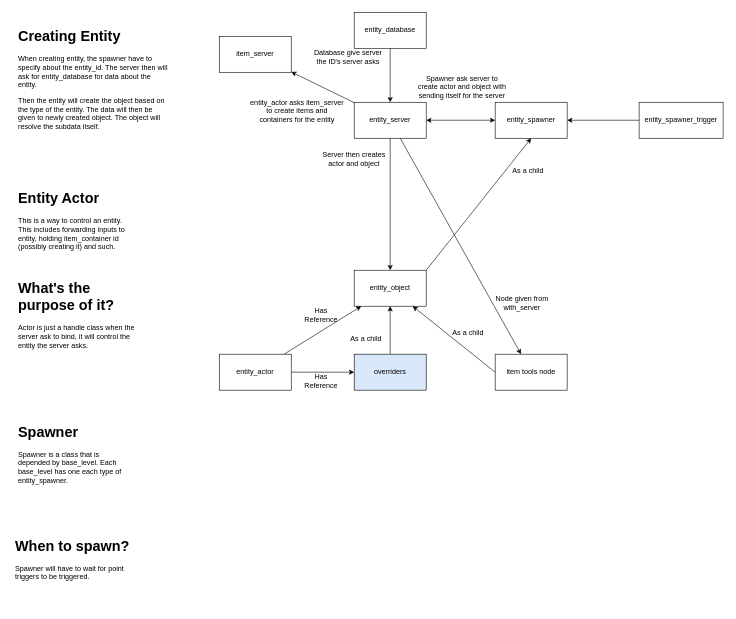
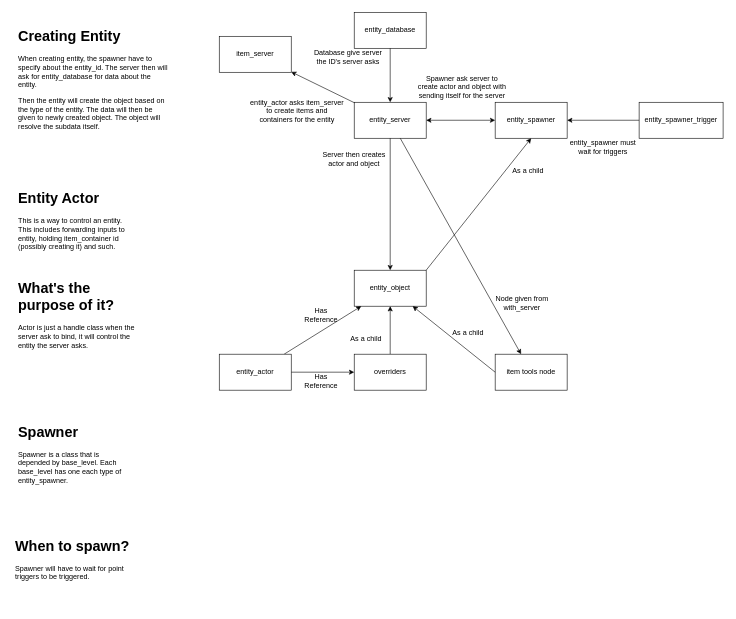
  <mxCell id="0" />
  <mxCell id="1" parent="0" />
  <mxCell id="2" value="&lt;h1&gt;Entity Actor&lt;/h1&gt;&lt;div&gt;This is a way to control an entity. This includes forwarding inputs to entity, holding item_container id (possibly creating it) and such.&lt;/div&gt;" style="text;html=1;strokeColor=none;fillColor=none;spacing=5;spacingTop=-20;whiteSpace=wrap;overflow=hidden;rounded=0;" parent="1" vertex="1"><mxGeometry x="25" y="310" width="190" height="120" as="geometry" /></mxCell>
  <mxCell id="3" value="entity_server" style="rounded=0;whiteSpace=wrap;html=1;" parent="1" vertex="1"><mxGeometry x="590" y="170" width="120" height="60" as="geometry" /></mxCell>
  <mxCell id="4" value="" style="endArrow=classic;html=1;exitX=0.5;exitY=1;exitDx=0;exitDy=0;entryX=0.5;entryY=0;entryDx=0;entryDy=0;" parent="1" source="3" target="5" edge="1"><mxGeometry width="50" height="50" relative="1" as="geometry"><mxPoint x="395" y="330" as="sourcePoint" /><mxPoint x="495" y="320" as="targetPoint" /></mxGeometry></mxCell>
  <mxCell id="5" value="entity_object" style="rounded=0;whiteSpace=wrap;html=1;" parent="1" vertex="1"><mxGeometry x="590" y="450" width="120" height="60" as="geometry" /></mxCell>
  <mxCell id="6" style="edgeStyle=none;html=1;" parent="1" source="8" target="30" edge="1"><mxGeometry relative="1" as="geometry" /></mxCell>
  <mxCell id="7" style="edgeStyle=none;html=1;" parent="1" source="8" target="5" edge="1"><mxGeometry relative="1" as="geometry" /></mxCell>
  <mxCell id="8" value="entity_actor" style="rounded=0;whiteSpace=wrap;html=1;" parent="1" vertex="1"><mxGeometry x="365" y="590" width="120" height="60" as="geometry" /></mxCell>
  <mxCell id="9" value="entity_spawner" style="rounded=0;whiteSpace=wrap;html=1;" parent="1" vertex="1"><mxGeometry x="825" y="170" width="120" height="60" as="geometry" /></mxCell>
  <mxCell id="10" value="&lt;h1&gt;What's the purpose of it?&lt;/h1&gt;&lt;div&gt;Actor is just a handle class when the server ask to bind, it will control the entity the server asks.&lt;/div&gt;" style="text;html=1;strokeColor=none;fillColor=none;spacing=5;spacingTop=-20;whiteSpace=wrap;overflow=hidden;rounded=0;" parent="1" vertex="1"><mxGeometry x="25" y="460" width="220" height="170" as="geometry" /></mxCell>
  <mxCell id="11" value="entity_database" style="rounded=0;whiteSpace=wrap;html=1;" parent="1" vertex="1"><mxGeometry x="590" y="20" width="120" height="60" as="geometry" /></mxCell>
  <mxCell id="12" value="" style="endArrow=classic;html=1;startArrow=classic;startFill=1;" parent="1" source="9" target="3" edge="1"><mxGeometry width="50" height="50" relative="1" as="geometry"><mxPoint x="395" y="330" as="sourcePoint" /><mxPoint x="445" y="280" as="targetPoint" /></mxGeometry></mxCell>
  <mxCell id="13" value="Spawner ask server to create actor and object with sending itself for the server" style="text;html=1;strokeColor=none;fillColor=none;align=center;verticalAlign=middle;whiteSpace=wrap;rounded=0;" parent="1" vertex="1"><mxGeometry x="695" y="130" width="150" height="30" as="geometry" /></mxCell>
  <mxCell id="14" value="" style="endArrow=classic;html=1;exitX=0.5;exitY=1;exitDx=0;exitDy=0;entryX=0.5;entryY=0;entryDx=0;entryDy=0;" parent="1" source="11" target="3" edge="1"><mxGeometry width="50" height="50" relative="1" as="geometry"><mxPoint x="425" y="200" as="sourcePoint" /><mxPoint x="435" y="320" as="targetPoint" /></mxGeometry></mxCell>
  <mxCell id="15" value="" style="endArrow=classic;html=1;exitX=1;exitY=0;exitDx=0;exitDy=0;entryX=0.5;entryY=1;entryDx=0;entryDy=0;" parent="1" source="5" target="9" edge="1"><mxGeometry width="50" height="50" relative="1" as="geometry"><mxPoint x="675" y="490" as="sourcePoint" /><mxPoint x="725" y="440" as="targetPoint" /></mxGeometry></mxCell>
  <mxCell id="16" value="Server then creates actor and object" style="text;html=1;strokeColor=none;fillColor=none;align=center;verticalAlign=middle;whiteSpace=wrap;rounded=0;" parent="1" vertex="1"><mxGeometry x="525" y="250" width="130" height="30" as="geometry" /></mxCell>
  <mxCell id="17" value="Database give server the ID's server asks" style="text;html=1;strokeColor=none;fillColor=none;align=center;verticalAlign=middle;whiteSpace=wrap;rounded=0;" parent="1" vertex="1"><mxGeometry x="515" y="80" width="130" height="30" as="geometry" /></mxCell>
  <mxCell id="18" value="As a child" style="text;html=1;strokeColor=none;fillColor=none;align=center;verticalAlign=middle;whiteSpace=wrap;rounded=0;" parent="1" vertex="1"><mxGeometry x="575" y="550" width="70" height="30" as="geometry" /></mxCell>
  <mxCell id="19" value="As a child" style="text;html=1;strokeColor=none;fillColor=none;align=center;verticalAlign=middle;whiteSpace=wrap;rounded=0;" parent="1" vertex="1"><mxGeometry x="845" y="270" width="70" height="30" as="geometry" /></mxCell>
  <mxCell id="20" value="item_server" style="rounded=0;whiteSpace=wrap;html=1;" parent="1" vertex="1"><mxGeometry x="365" y="60" width="120" height="60" as="geometry" /></mxCell>
  <mxCell id="21" value="entity_actor asks item_server to create items and containers for the entity" style="text;html=1;strokeColor=none;fillColor=none;align=center;verticalAlign=middle;whiteSpace=wrap;rounded=0;" parent="1" vertex="1"><mxGeometry x="415" y="170" width="160" height="30" as="geometry" /></mxCell>
  <mxCell id="22" value="" style="endArrow=classic;html=1;" parent="1" source="3" target="20" edge="1"><mxGeometry width="50" height="50" relative="1" as="geometry"><mxPoint x="435" y="380" as="sourcePoint" /><mxPoint x="485" y="330" as="targetPoint" /></mxGeometry></mxCell>
  <mxCell id="23" value="&lt;h1&gt;Creating Entity&lt;/h1&gt;&lt;p&gt;When creating entity, the spawner have to specify about the entity_id. The server then will ask for entity_database for data about the entity.&lt;/p&gt;&lt;p&gt;Then the entity will create the object based on the type of the entity. The data will then be given to newly created object. The object will resolve the subdata itself.&lt;/p&gt;" style="text;html=1;strokeColor=none;fillColor=none;spacing=5;spacingTop=-20;whiteSpace=wrap;overflow=hidden;rounded=0;" parent="1" vertex="1"><mxGeometry x="25" y="40" width="260" height="180" as="geometry" /></mxCell>
  <mxCell id="24" value="&lt;h1&gt;Spawner&lt;/h1&gt;&lt;p&gt;Spawner is a class that is depended by base_level. Each base_level has one each type of entity_spawner.&lt;/p&gt;" style="text;html=1;strokeColor=none;fillColor=none;spacing=5;spacingTop=-20;whiteSpace=wrap;overflow=hidden;rounded=0;" parent="1" vertex="1"><mxGeometry x="25" y="700" width="190" height="120" as="geometry" /></mxCell>
  <mxCell id="25" value="entity_spawner_trigger" style="rounded=0;whiteSpace=wrap;html=1;" parent="1" vertex="1"><mxGeometry x="1065" y="170" width="140" height="60" as="geometry" /></mxCell>
  <mxCell id="26" value="" style="endArrow=classic;html=1;exitX=0;exitY=0.5;exitDx=0;exitDy=0;entryX=1;entryY=0.5;entryDx=0;entryDy=0;" parent="1" source="25" target="9" edge="1"><mxGeometry width="50" height="50" relative="1" as="geometry"><mxPoint x="905" y="220" as="sourcePoint" /><mxPoint x="955" y="170" as="targetPoint" /></mxGeometry></mxCell>
+ <mxCell id="27" value="entity_spawner must wait for triggers" style="text;html=1;strokeColor=none;fillColor=none;align=center;verticalAlign=middle;whiteSpace=wrap;rounded=0;" parent="1" vertex="1"><mxGeometry x="945" y="230" width="120" height="30" as="geometry" /></mxCell>
  <mxCell id="28" value="&lt;h1&gt;When to spawn?&lt;/h1&gt;&lt;p&gt;Spawner will have to wait for point triggers to be triggered.&lt;/p&gt;" style="text;html=1;strokeColor=none;fillColor=none;spacing=5;spacingTop=-20;whiteSpace=wrap;overflow=hidden;rounded=0;" parent="1" vertex="1"><mxGeometry x="20" y="890" width="200" height="120" as="geometry" /></mxCell>
  <mxCell id="29" style="edgeStyle=none;html=1;" parent="1" source="30" target="5" edge="1"><mxGeometry relative="1" as="geometry" /></mxCell>
- <mxCell id="30" value="overriders" style="rounded=0;whiteSpace=wrap;html=1;fillColor=#dae8fc;" parent="1" vertex="1"><mxGeometry x="590" y="590" width="120" height="60" as="geometry" /></mxCell>
+ <mxCell id="30" value="overriders" style="rounded=0;whiteSpace=wrap;html=1;" parent="1" vertex="1"><mxGeometry x="590" y="590" width="120" height="60" as="geometry" /></mxCell>
  <mxCell id="31" value="Has Reference" style="text;html=1;strokeColor=none;fillColor=none;align=center;verticalAlign=middle;whiteSpace=wrap;rounded=0;" parent="1" vertex="1"><mxGeometry x="505" y="510" width="60" height="30" as="geometry" /></mxCell>
  <mxCell id="32" value="Has Reference" style="text;html=1;strokeColor=none;fillColor=none;align=center;verticalAlign=middle;whiteSpace=wrap;rounded=0;" parent="1" vertex="1"><mxGeometry x="505" y="620" width="60" height="30" as="geometry" /></mxCell>
  <mxCell id="33" value="item tools node" style="rounded=0;whiteSpace=wrap;html=1;" parent="1" vertex="1"><mxGeometry x="825" y="590" width="120" height="60" as="geometry" /></mxCell>
  <mxCell id="34" value="" style="endArrow=classic;html=1;exitX=0;exitY=0.5;exitDx=0;exitDy=0;" parent="1" source="33" target="5" edge="1"><mxGeometry width="50" height="50" relative="1" as="geometry"><mxPoint x="795" y="540" as="sourcePoint" /><mxPoint x="755" y="460" as="targetPoint" /></mxGeometry></mxCell>
  <mxCell id="35" value="As a child" style="text;html=1;strokeColor=none;fillColor=none;align=center;verticalAlign=middle;whiteSpace=wrap;rounded=0;" parent="1" vertex="1"><mxGeometry x="745" y="540" width="70" height="30" as="geometry" /></mxCell>
  <mxCell id="36" value="" style="endArrow=classic;html=1;" parent="1" source="3" target="33" edge="1"><mxGeometry width="50" height="50" relative="1" as="geometry"><mxPoint x="795" y="420" as="sourcePoint" /><mxPoint x="845" y="370" as="targetPoint" /></mxGeometry></mxCell>
  <mxCell id="37" value="Node given from with_server" style="text;html=1;strokeColor=none;fillColor=none;align=center;verticalAlign=middle;whiteSpace=wrap;rounded=0;" parent="1" vertex="1"><mxGeometry x="815" y="490" width="110" height="30" as="geometry" /></mxCell>
